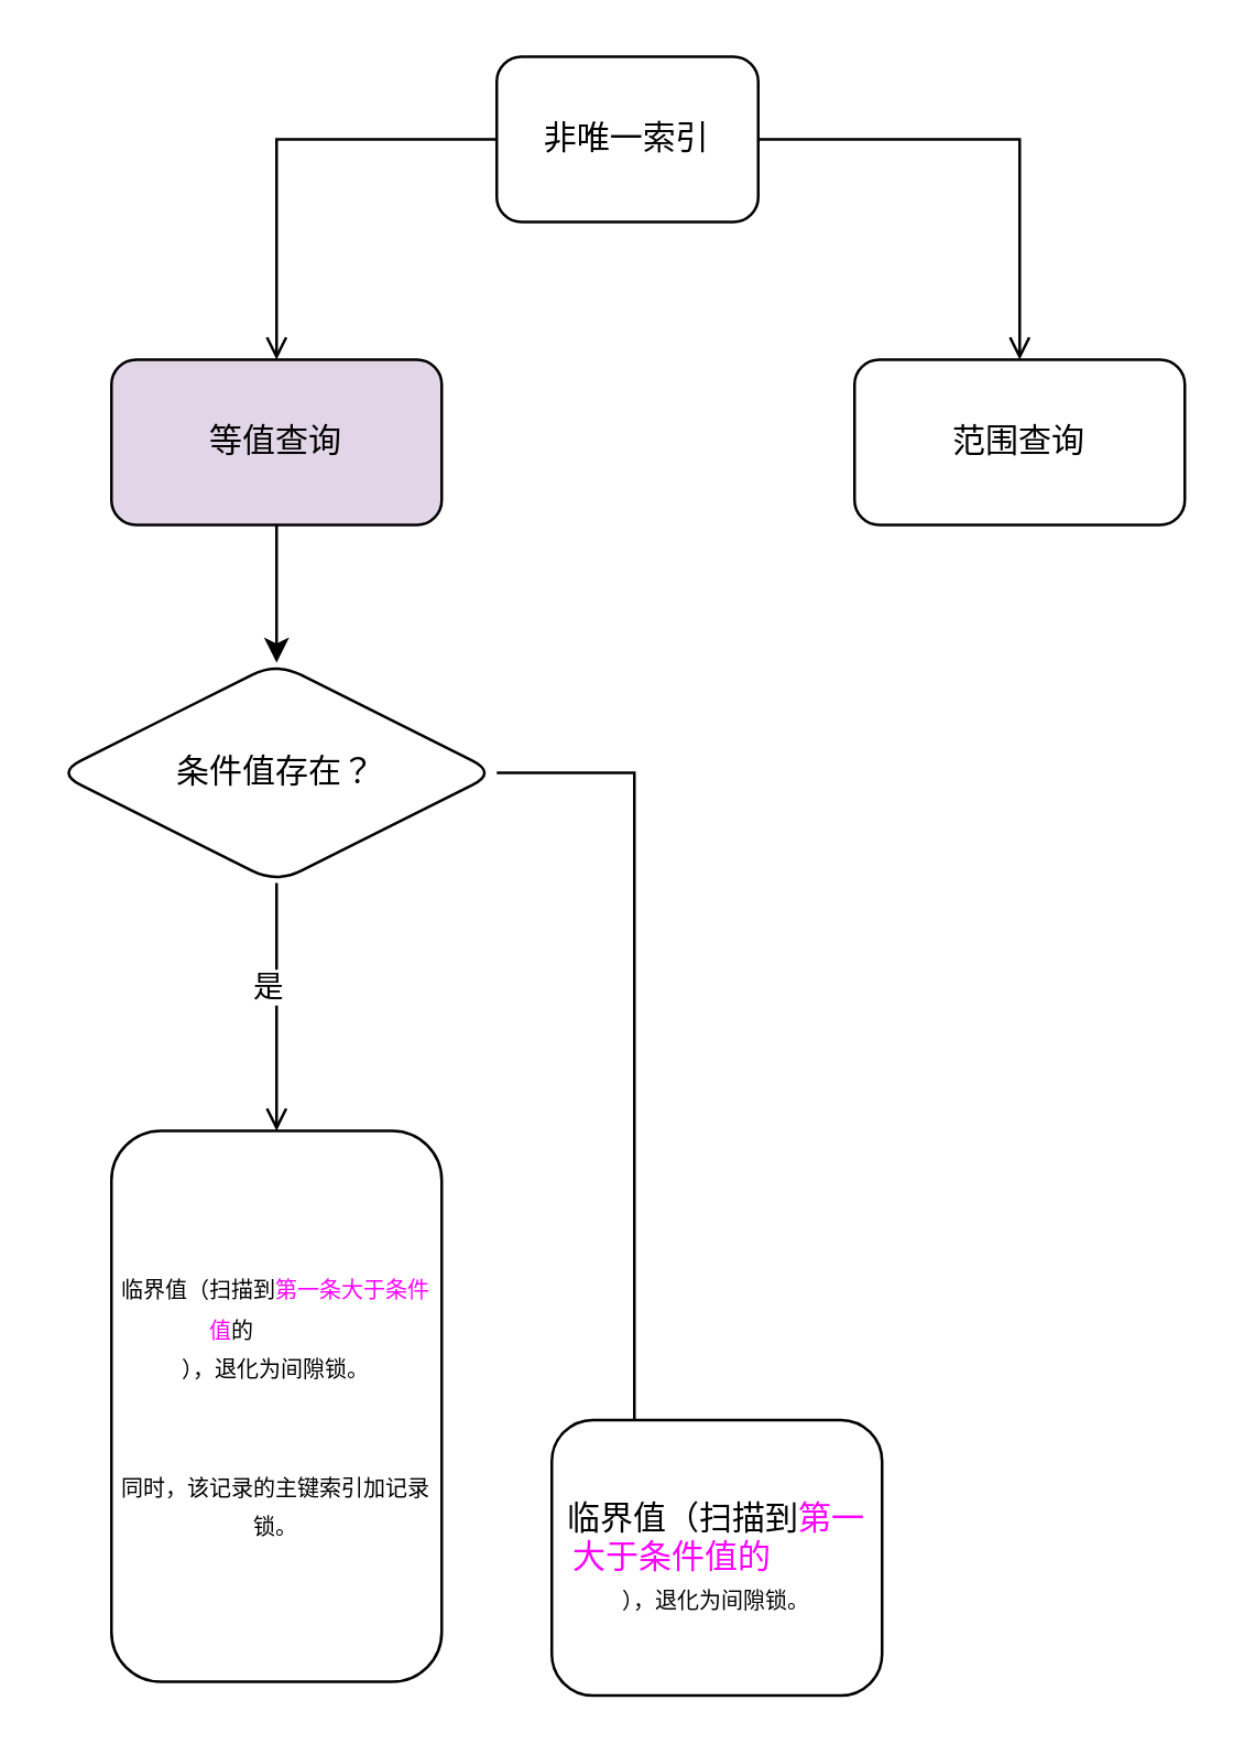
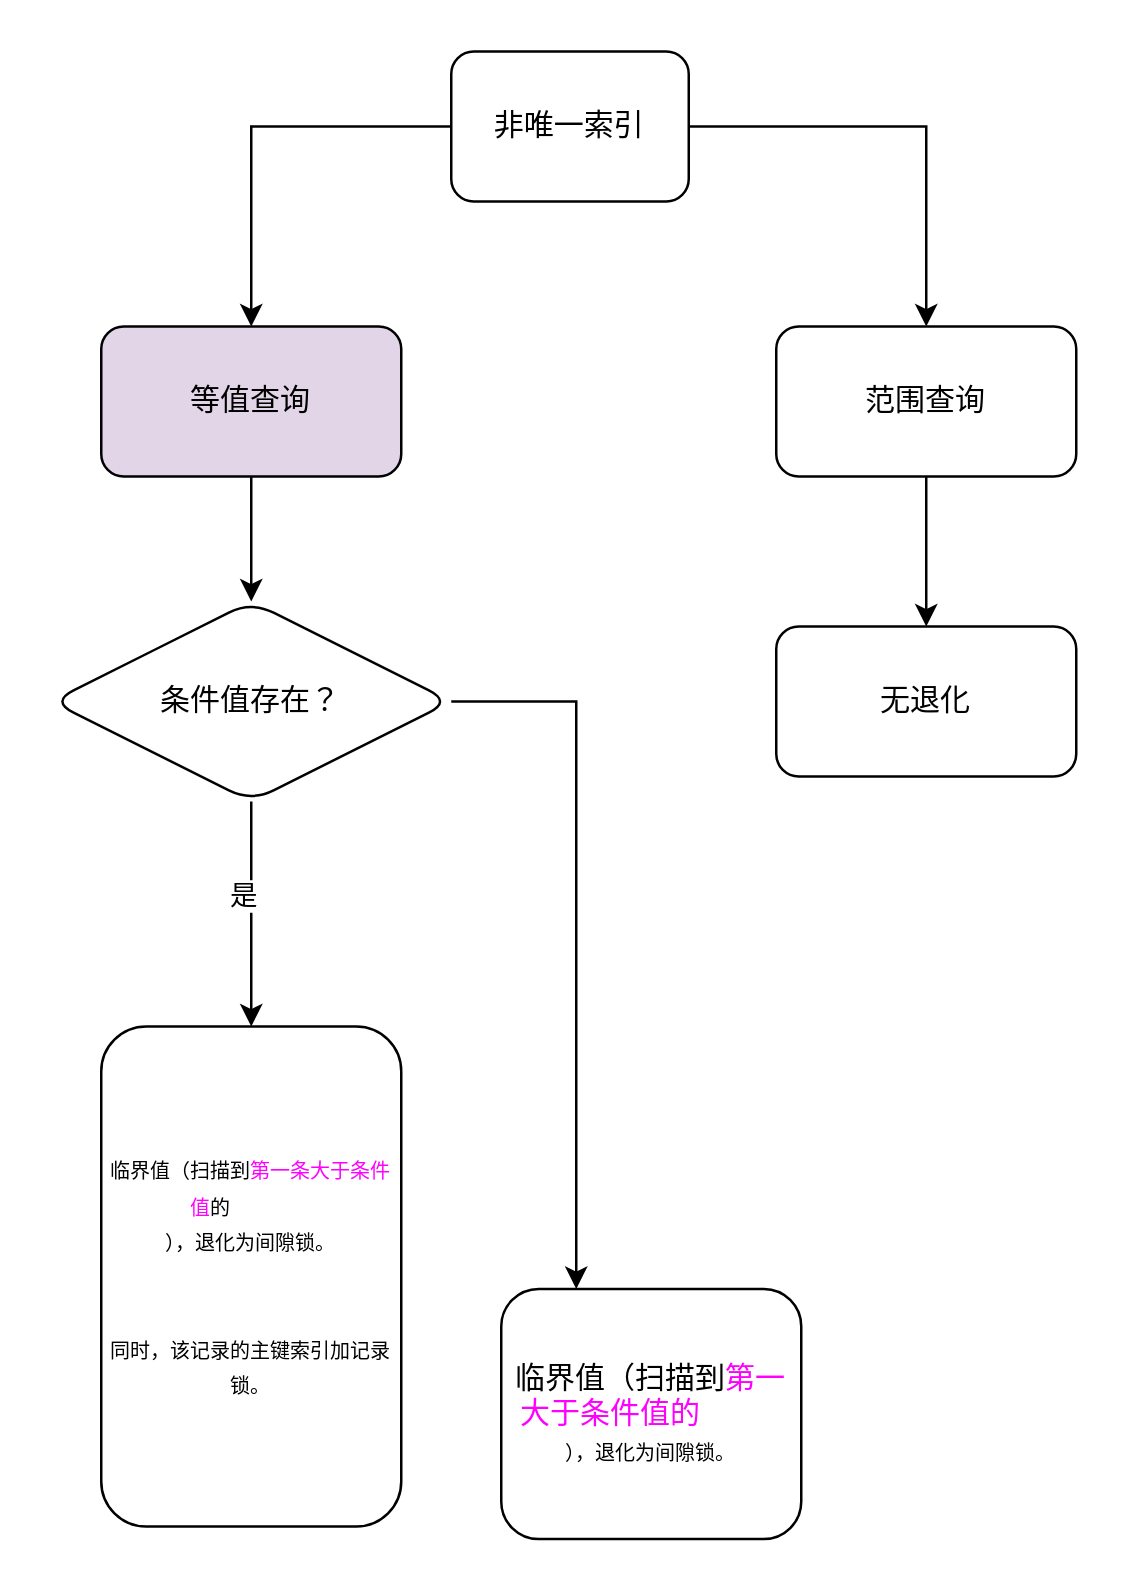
  <mxCell id="0" />
  <mxCell id="1" parent="0" />
- <mxCell id="2" value="" style="edgeStyle=orthogonalEdgeStyle;rounded=0;orthogonalLoop=1;jettySize=auto;html=1;endArrow=open;" edge="1" parent="1" source="4" target="6"><mxGeometry relative="1" as="geometry" /></mxCell>
- <mxCell id="3" value="" style="edgeStyle=orthogonalEdgeStyle;rounded=0;orthogonalLoop=1;jettySize=auto;html=1;endArrow=open;" edge="1" parent="1" source="4" target="8"><mxGeometry relative="1" as="geometry" /></mxCell>
+ <mxCell id="2" value="" style="edgeStyle=orthogonalEdgeStyle;rounded=0;orthogonalLoop=1;jettySize=auto;html=1;" edge="1" parent="1" source="4" target="6"><mxGeometry relative="1" as="geometry" /></mxCell>
+ <mxCell id="3" value="" style="edgeStyle=orthogonalEdgeStyle;rounded=0;orthogonalLoop=1;jettySize=auto;html=1;" edge="1" parent="1" source="4" target="8"><mxGeometry relative="1" as="geometry" /></mxCell>
  <mxCell id="4" value="非唯一索引" style="rounded=1;whiteSpace=wrap;html=1;" vertex="1" parent="1"><mxGeometry x="180" y="20" width="95" height="60" as="geometry" /></mxCell>
  <mxCell id="5" value="" style="edgeStyle=orthogonalEdgeStyle;rounded=0;orthogonalLoop=1;jettySize=auto;html=1;" edge="1" parent="1" source="6" target="12"><mxGeometry relative="1" as="geometry" /></mxCell>
  <mxCell id="6" value="等值查询" style="rounded=1;whiteSpace=wrap;html=1;fillColor=#e1d5e7;" vertex="1" parent="1"><mxGeometry x="40" y="130" width="120" height="60" as="geometry" /></mxCell>
+ <mxCell id="7" value="" style="edgeStyle=orthogonalEdgeStyle;rounded=0;orthogonalLoop=1;jettySize=auto;html=1;" edge="1" parent="1" source="8" target="15"><mxGeometry relative="1" as="geometry" /></mxCell>
  <mxCell id="8" value="范围查询" style="whiteSpace=wrap;html=1;rounded=1;" vertex="1" parent="1"><mxGeometry x="310" y="130" width="120" height="60" as="geometry" /></mxCell>
- <mxCell id="9" value="" style="edgeStyle=orthogonalEdgeStyle;rounded=0;orthogonalLoop=1;jettySize=auto;html=1;endArrow=open;" edge="1" parent="1" source="12" target="13"><mxGeometry relative="1" as="geometry" /></mxCell>
+ <mxCell id="9" value="" style="edgeStyle=orthogonalEdgeStyle;rounded=0;orthogonalLoop=1;jettySize=auto;html=1;" edge="1" parent="1" source="12" target="13"><mxGeometry relative="1" as="geometry" /></mxCell>
  <mxCell id="10" value="是" style="edgeLabel;html=1;align=center;verticalAlign=middle;resizable=0;points=[];" vertex="1" connectable="0" parent="9"><mxGeometry x="-0.178" y="-4" relative="1" as="geometry"><mxPoint as="offset" /></mxGeometry></mxCell>
- <mxCell id="11" value="" style="edgeStyle=orthogonalEdgeStyle;rounded=0;orthogonalLoop=1;jettySize=auto;html=1;exitX=1;exitY=0.5;exitDx=0;exitDy=0;endArrow=none;" edge="1" parent="1" source="12" target="14"><mxGeometry relative="1" as="geometry"><mxPoint x="190" y="350" as="sourcePoint" /><Array as="points"><mxPoint x="230" y="280" /></Array></mxGeometry></mxCell>
+ <mxCell id="11" value="" style="edgeStyle=orthogonalEdgeStyle;rounded=0;orthogonalLoop=1;jettySize=auto;html=1;exitX=1;exitY=0.5;exitDx=0;exitDy=0;" edge="1" parent="1" source="12" target="14"><mxGeometry relative="1" as="geometry"><mxPoint x="190" y="350" as="sourcePoint" /><Array as="points"><mxPoint x="230" y="280" /></Array></mxGeometry></mxCell>
  <mxCell id="12" value="条件值存在？" style="rhombus;whiteSpace=wrap;html=1;rounded=1;" vertex="1" parent="1"><mxGeometry x="20" y="240" width="160" height="80" as="geometry" /></mxCell>
  <mxCell id="13" value="&lt;font style=&quot;font-size: 8px;&quot;&gt;临界值（扫描到&lt;font style=&quot;--darkreader-inline-color: #cb64ac;&quot; data-darkreader-inline-color=&quot;&quot; color=&quot;#ff00ff&quot;&gt;第一条大于条件值&lt;/font&gt;的&lt;span data-darkreader-inline-color=&quot;&quot; style=&quot;color: rgb(255, 255, 255); font-family: Arial; text-align: left; --darkreader-inline-color: #ffffdc;&quot;&gt;二级索引&lt;/span&gt;&lt;br&gt;），退化为间隙锁。&lt;br&gt;&lt;br&gt;&lt;br&gt;同时，该记录的主键索引加记录锁。&lt;br&gt;&lt;/font&gt;" style="whiteSpace=wrap;html=1;rounded=1;" vertex="1" parent="1"><mxGeometry x="40" y="410" width="120" height="200" as="geometry" /></mxCell>
  <mxCell id="14" value="临界值（扫描到&lt;font style=&quot;--darkreader-inline-color: #cb64ac;&quot; data-darkreader-inline-color=&quot;&quot; color=&quot;#ff00ff&quot;&gt;&lt;font style=&quot;&quot;&gt;第一大于条件值&lt;/font&gt;的&lt;/font&gt;&lt;span data-darkreader-inline-border=&quot;&quot; style=&quot;color: rgb(255, 255, 255); border-color: var(--darkreader-border--border-color); font-size: 8px; font-family: Arial; text-align: left; --darkreader-inline-color: #ffffdc; --darkreader-inline-border: var(--darkreader-border--darkreader-border--border-color);&quot; data-darkreader-inline-color=&quot;&quot;&gt;二级索引&lt;/span&gt;&lt;br data-darkreader-inline-border=&quot;&quot; style=&quot;border-color: var(--darkreader-border--border-color); font-size: 8px; --darkreader-inline-border: var(--darkreader-border--darkreader-border--border-color);&quot;&gt;&lt;span style=&quot;font-size: 8px;&quot;&gt;），退化为间隙锁。&lt;/span&gt;" style="whiteSpace=wrap;html=1;rounded=1;" vertex="1" parent="1"><mxGeometry x="200" y="515" width="120" height="100" as="geometry" /></mxCell>
+ <mxCell id="15" value="无退化" style="whiteSpace=wrap;html=1;rounded=1;" vertex="1" parent="1"><mxGeometry x="310" y="250" width="120" height="60" as="geometry" /></mxCell>
